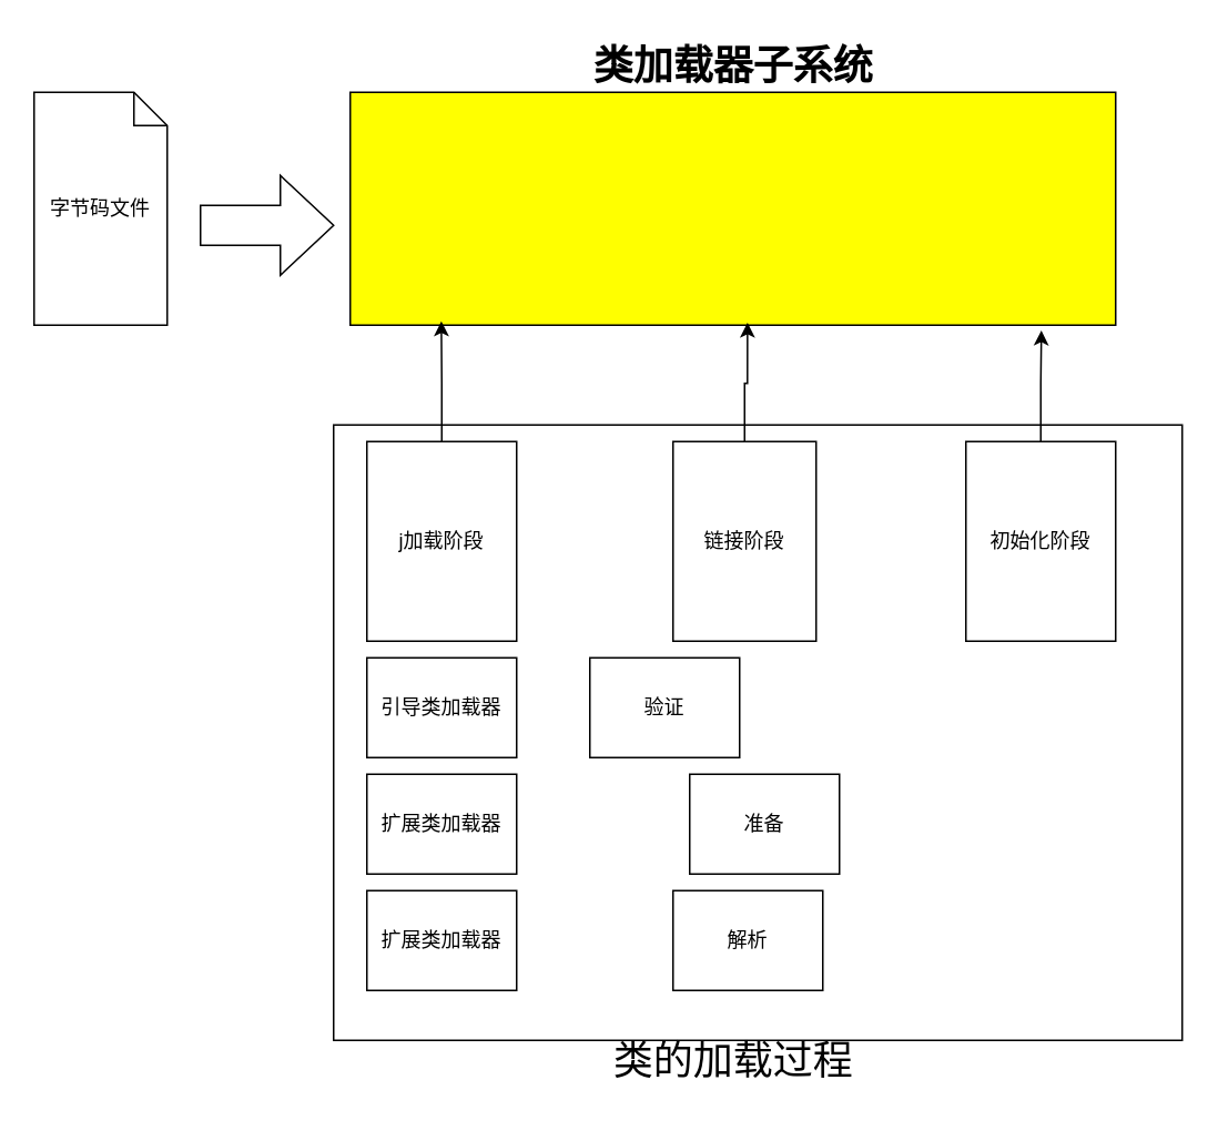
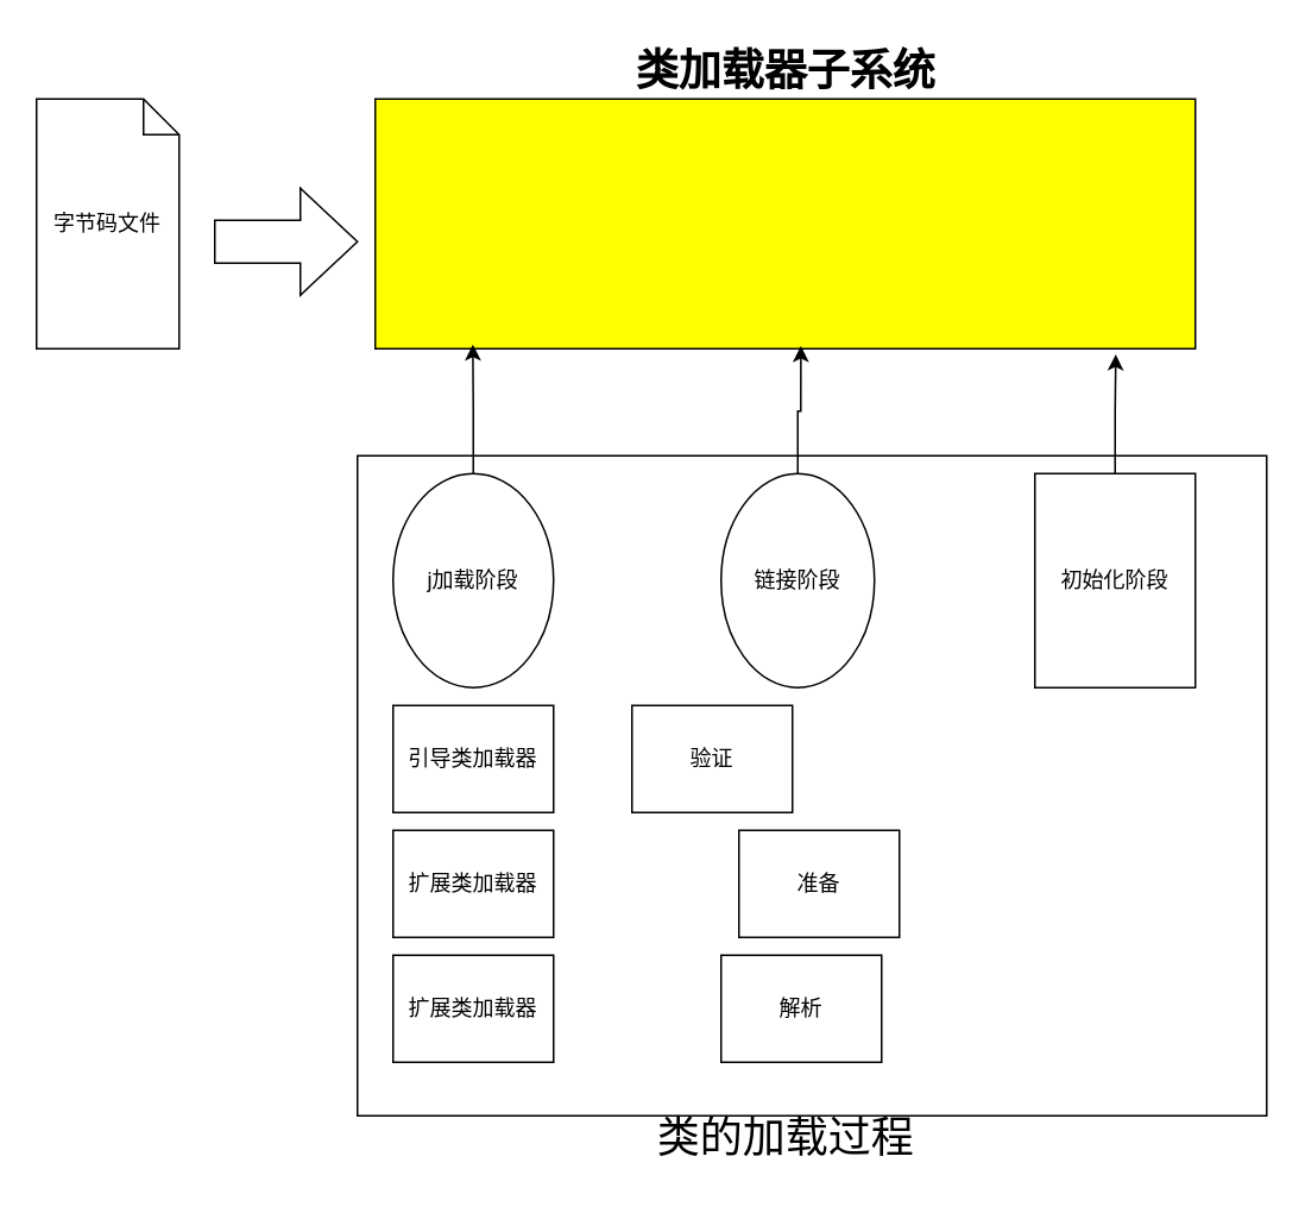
  <mxCell id="0" />
  <mxCell id="1" parent="0" />
  <mxCell id="2" value="" style="rounded=0;whiteSpace=wrap;html=1;" vertex="1" parent="1"><mxGeometry x="200" y="255" width="510" height="370" as="geometry" /></mxCell>
  <mxCell id="3" value="&lt;font style=&quot;vertical-align: inherit;&quot;&gt;&lt;font style=&quot;vertical-align: inherit;&quot;&gt;字节码文件&lt;/font&gt;&lt;/font&gt;" style="shape=note;size=20;whiteSpace=wrap;html=1;" vertex="1" parent="1"><mxGeometry x="20" y="55" width="80" height="140" as="geometry" /></mxCell>
  <mxCell id="4" value="" style="shape=singleArrow;whiteSpace=wrap;html=1;arrowWidth=0.4;arrowSize=0.4;" vertex="1" parent="1"><mxGeometry x="120" y="105" width="80" height="60" as="geometry" /></mxCell>
  <mxCell id="5" value="" style="verticalLabelPosition=bottom;verticalAlign=top;html=1;shape=mxgraph.basic.rect;fillColor2=none;strokeWidth=1;size=20;indent=5;fillColor=#FFFF00;" vertex="1" parent="1"><mxGeometry x="210" y="55" width="460" height="140" as="geometry" /></mxCell>
- <mxCell id="6" value="&lt;font style=&quot;vertical-align: inherit;&quot;&gt;&lt;font style=&quot;vertical-align: inherit;&quot;&gt;&lt;font style=&quot;vertical-align: inherit;&quot;&gt;&lt;font style=&quot;vertical-align: inherit;&quot;&gt;&lt;font style=&quot;vertical-align: inherit;&quot;&gt;&lt;font style=&quot;vertical-align: inherit; line-height: 90%;&quot;&gt;j加载阶段&lt;/font&gt;&lt;/font&gt;&lt;/font&gt;&lt;/font&gt;&lt;/font&gt;&lt;/font&gt;" style="rounded=0;whiteSpace=wrap;html=1;align=center;" vertex="1" parent="1"><mxGeometry x="220" y="265" width="90" height="120" as="geometry" /></mxCell>
+ <mxCell id="6" value="&lt;font style=&quot;vertical-align: inherit;&quot;&gt;&lt;font style=&quot;vertical-align: inherit;&quot;&gt;&lt;font style=&quot;vertical-align: inherit;&quot;&gt;&lt;font style=&quot;vertical-align: inherit;&quot;&gt;&lt;font style=&quot;vertical-align: inherit;&quot;&gt;&lt;font style=&quot;vertical-align: inherit; line-height: 90%;&quot;&gt;j加载阶段&lt;/font&gt;&lt;/font&gt;&lt;/font&gt;&lt;/font&gt;&lt;/font&gt;&lt;/font&gt;" style="ellipse;whiteSpace=wrap;html=1;align=center;" vertex="1" parent="1"><mxGeometry x="220" y="265" width="90" height="120" as="geometry" /></mxCell>
  <mxCell id="7" value="引导类加载器" style="rounded=0;whiteSpace=wrap;html=1;" vertex="1" parent="1"><mxGeometry x="220" y="395" width="90" height="60" as="geometry" /></mxCell>
  <mxCell id="8" value="扩展类加载器" style="rounded=0;whiteSpace=wrap;html=1;" vertex="1" parent="1"><mxGeometry x="220" y="465" width="90" height="60" as="geometry" /></mxCell>
  <mxCell id="9" value="扩展类加载器" style="rounded=0;whiteSpace=wrap;html=1;" vertex="1" parent="1"><mxGeometry x="220" y="535" width="90" height="60" as="geometry" /></mxCell>
- <mxCell id="10" value="链接阶段" style="rounded=0;whiteSpace=wrap;html=1;align=center;" vertex="1" parent="1"><mxGeometry x="404" y="265" width="86" height="120" as="geometry" /></mxCell>
+ <mxCell id="10" value="链接阶段" style="ellipse;whiteSpace=wrap;html=1;align=center;" vertex="1" parent="1"><mxGeometry x="404" y="265" width="86" height="120" as="geometry" /></mxCell>
  <mxCell id="11" value="验证" style="rounded=0;whiteSpace=wrap;html=1;" vertex="1" parent="1"><mxGeometry x="354" y="395" width="90" height="60" as="geometry" /></mxCell>
  <mxCell id="12" value="准备" style="rounded=0;whiteSpace=wrap;html=1;" vertex="1" parent="1"><mxGeometry x="414" y="465" width="90" height="60" as="geometry" /></mxCell>
  <mxCell id="13" value="解析" style="rounded=0;whiteSpace=wrap;html=1;" vertex="1" parent="1"><mxGeometry x="404" y="535" width="90" height="60" as="geometry" /></mxCell>
  <mxCell id="14" value="&lt;b&gt;&lt;font style=&quot;vertical-align: inherit;&quot;&gt;&lt;font style=&quot;vertical-align: inherit; font-size: 24px;&quot;&gt;类加载器子系统&lt;/font&gt;&lt;/font&gt;&lt;/b&gt;" style="text;html=1;align=center;verticalAlign=middle;resizable=0;points=[];autosize=1;strokeColor=none;fillColor=none;" vertex="1" parent="1"><mxGeometry x="345" y="20" width="190" height="40" as="geometry" /></mxCell>
  <mxCell id="15" style="edgeStyle=orthogonalEdgeStyle;rounded=0;orthogonalLoop=1;jettySize=auto;html=1;exitX=0.5;exitY=0;exitDx=0;exitDy=0;entryX=0.519;entryY=0.989;entryDx=0;entryDy=0;entryPerimeter=0;" edge="1" parent="1" source="10" target="5"><mxGeometry relative="1" as="geometry" /></mxCell>
  <mxCell id="16" style="edgeStyle=orthogonalEdgeStyle;rounded=0;orthogonalLoop=1;jettySize=auto;html=1;exitX=0.5;exitY=0;exitDx=0;exitDy=0;entryX=0.119;entryY=0.983;entryDx=0;entryDy=0;entryPerimeter=0;" edge="1" parent="1" source="6" target="5"><mxGeometry relative="1" as="geometry" /></mxCell>
  <mxCell id="17" value="初始化阶段" style="rounded=0;whiteSpace=wrap;html=1;align=center;" vertex="1" parent="1"><mxGeometry x="580" y="265" width="90" height="120" as="geometry" /></mxCell>
  <mxCell id="18" style="edgeStyle=orthogonalEdgeStyle;rounded=0;orthogonalLoop=1;jettySize=auto;html=1;entryX=0.903;entryY=1.023;entryDx=0;entryDy=0;entryPerimeter=0;" edge="1" parent="1" source="17" target="5"><mxGeometry relative="1" as="geometry" /></mxCell>
  <mxCell id="19" value="类的加载过程" style="text;html=1;align=center;verticalAlign=middle;resizable=0;points=[];autosize=1;strokeColor=none;fillColor=none;fontSize=24;" vertex="1" parent="1"><mxGeometry x="355" y="618" width="170" height="40" as="geometry" /></mxCell>
